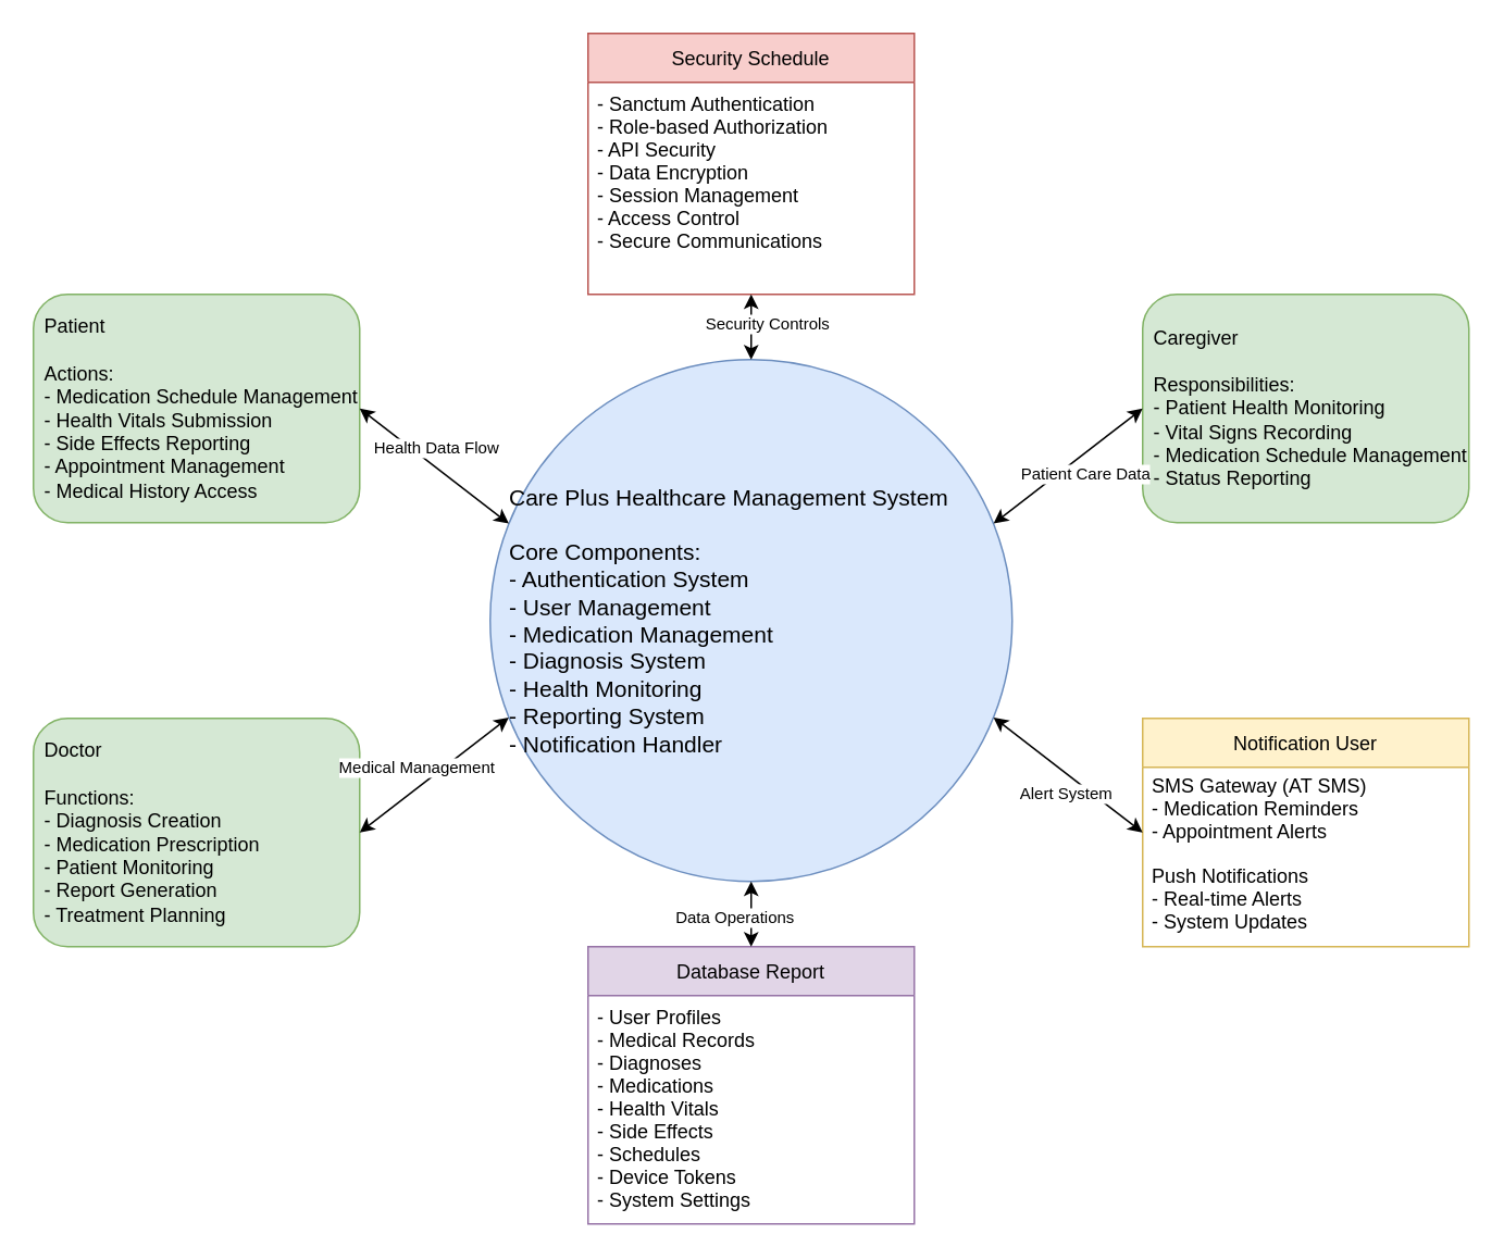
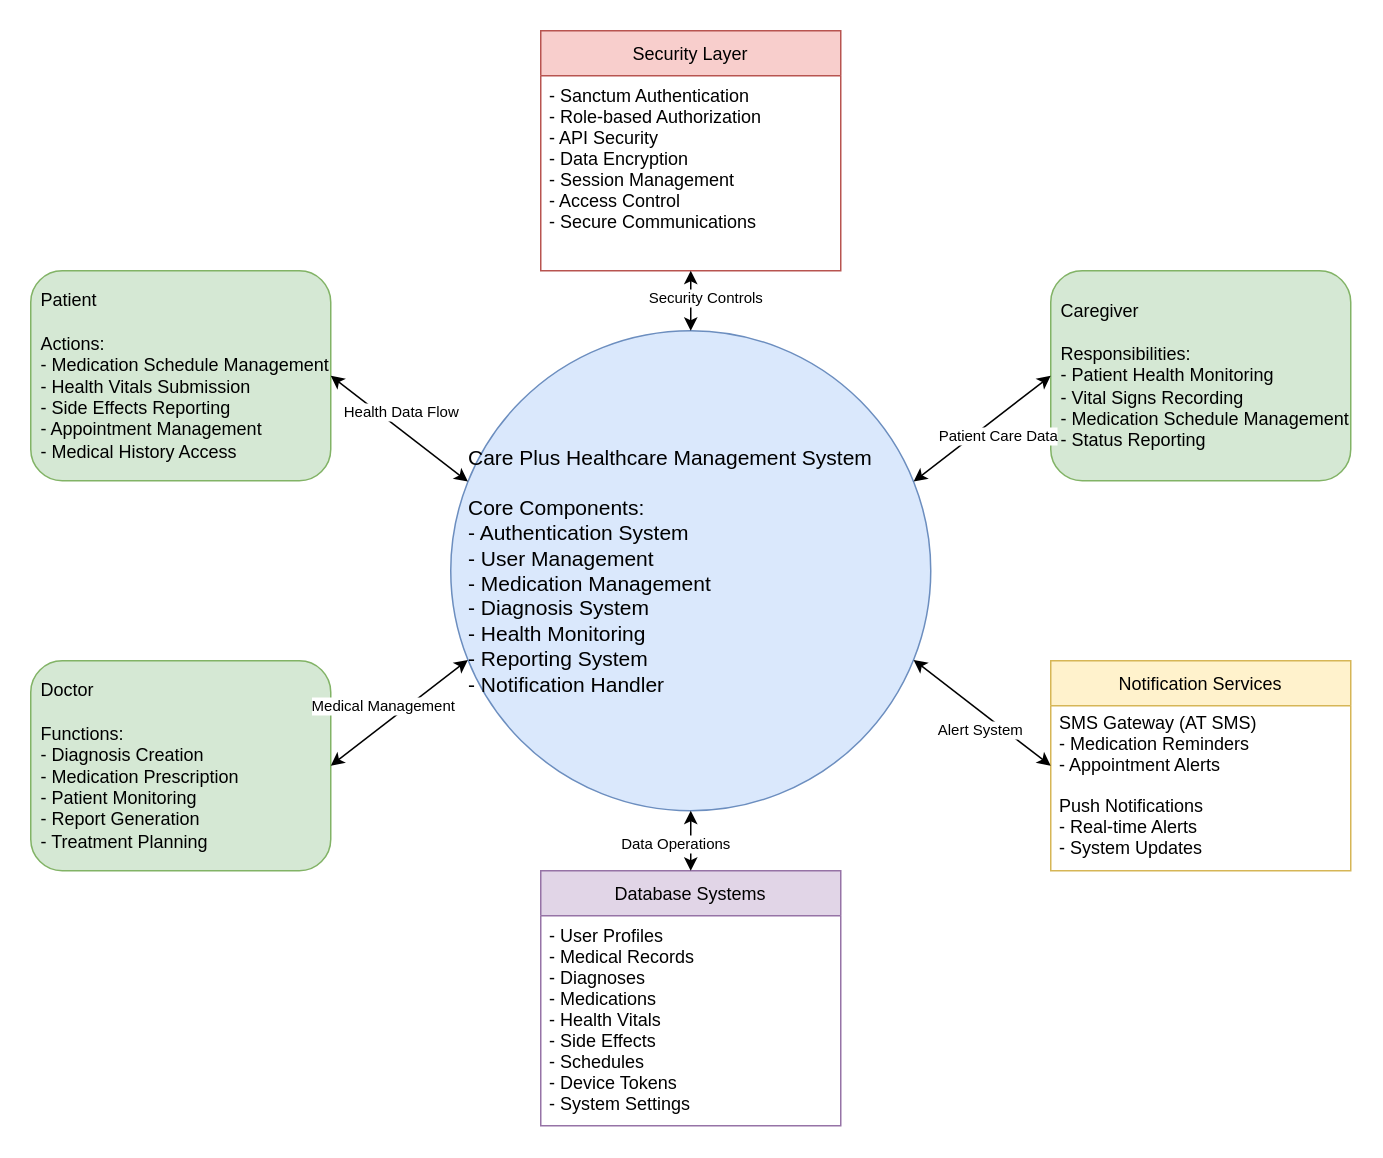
  <mxCell id="0" />
  <mxCell id="1" parent="0" />
  <mxCell id="2" value="Care Plus Healthcare Management System&#10;&#10;Core Components:&#10;- Authentication System&#10;- User Management&#10;- Medication Management&#10;- Diagnosis System&#10;- Health Monitoring&#10;- Reporting System&#10;- Notification Handler" style="ellipse;whiteSpace=wrap;html=1;aspect=fixed;fillColor=#dae8fc;strokeColor=#6c8ebf;fontSize=14;align=left;spacingLeft=10" parent="1" vertex="1"><mxGeometry x="300" y="220" width="320" height="320" as="geometry" /></mxCell>
  <mxCell id="3" value="Patient&#10;&#10;Actions:&#10;- Medication Schedule Management&#10;- Health Vitals Submission&#10;- Side Effects Reporting&#10;- Appointment Management&#10;- Medical History Access" style="rounded=1;whiteSpace=wrap;html=1;fillColor=#d5e8d4;strokeColor=#82b366;fontSize=12;align=left;spacingLeft=5" parent="1" vertex="1"><mxGeometry x="20" y="180" width="200" height="140" as="geometry" /></mxCell>
  <mxCell id="4" value="Doctor&#10;&#10;Functions:&#10;- Diagnosis Creation&#10;- Medication Prescription&#10;- Patient Monitoring&#10;- Report Generation&#10;- Treatment Planning" style="rounded=1;whiteSpace=wrap;html=1;fillColor=#d5e8d4;strokeColor=#82b366;fontSize=12;align=left;spacingLeft=5" parent="1" vertex="1"><mxGeometry x="20" y="440" width="200" height="140" as="geometry" /></mxCell>
  <mxCell id="5" value="Caregiver&#10;&#10;Responsibilities:&#10;- Patient Health Monitoring&#10;- Vital Signs Recording&#10;- Medication Schedule Management&#10;- Status Reporting" style="rounded=1;whiteSpace=wrap;html=1;fillColor=#d5e8d4;strokeColor=#82b366;fontSize=12;align=left;spacingLeft=5" parent="1" vertex="1"><mxGeometry x="700" y="180" width="200" height="140" as="geometry" /></mxCell>
- <mxCell id="6" value="Notification User" style="swimlane;fontStyle=0;childLayout=stackLayout;horizontal=1;startSize=30;horizontalStack=0;resizeParent=1;resizeParentMax=0;resizeLast=0;collapsible=1;marginBottom=0;fillColor=#fff2cc;strokeColor=#d6b656;" parent="1" vertex="1"><mxGeometry x="700" y="440" width="200" height="140" as="geometry" /></mxCell>
+ <mxCell id="6" value="Notification Services" style="swimlane;fontStyle=0;childLayout=stackLayout;horizontal=1;startSize=30;horizontalStack=0;resizeParent=1;resizeParentMax=0;resizeLast=0;collapsible=1;marginBottom=0;fillColor=#fff2cc;strokeColor=#d6b656;" parent="1" vertex="1"><mxGeometry x="700" y="440" width="200" height="140" as="geometry" /></mxCell>
  <mxCell id="7" value="SMS Gateway (AT SMS)&#10;- Medication Reminders&#10;- Appointment Alerts" style="text;strokeColor=none;fillColor=none;align=left;verticalAlign=middle;spacingLeft=4;spacingRight=4;overflow=hidden;points=[[0,0.5],[1,0.5]];portConstraint=eastwest;rotatable=0;" parent="6" vertex="1"><mxGeometry y="30" width="200" height="50" as="geometry" /></mxCell>
  <mxCell id="8" value="Push Notifications&#10;- Real-time Alerts&#10;- System Updates" style="text;strokeColor=none;fillColor=none;align=left;verticalAlign=middle;spacingLeft=4;spacingRight=4;overflow=hidden;points=[[0,0.5],[1,0.5]];portConstraint=eastwest;rotatable=0;" parent="6" vertex="1"><mxGeometry y="80" width="200" height="60" as="geometry" /></mxCell>
- <mxCell id="9" value="Database Report" style="swimlane;fontStyle=0;childLayout=stackLayout;horizontal=1;startSize=30;horizontalStack=0;resizeParent=1;resizeParentMax=0;resizeLast=0;collapsible=1;marginBottom=0;fillColor=#e1d5e7;strokeColor=#9673a6;" parent="1" vertex="1"><mxGeometry x="360" y="580" width="200" height="170" as="geometry" /></mxCell>
+ <mxCell id="9" value="Database Systems" style="swimlane;fontStyle=0;childLayout=stackLayout;horizontal=1;startSize=30;horizontalStack=0;resizeParent=1;resizeParentMax=0;resizeLast=0;collapsible=1;marginBottom=0;fillColor=#e1d5e7;strokeColor=#9673a6;" parent="1" vertex="1"><mxGeometry x="360" y="580" width="200" height="170" as="geometry" /></mxCell>
  <mxCell id="10" value="- User Profiles&#10;- Medical Records&#10;- Diagnoses&#10;- Medications&#10;- Health Vitals&#10;- Side Effects&#10;- Schedules&#10;- Device Tokens&#10;- System Settings" style="text;strokeColor=none;fillColor=none;align=left;verticalAlign=top;spacingLeft=4;spacingRight=4;overflow=hidden;points=[[0,0.5],[1,0.5]];portConstraint=eastwest;rotatable=0;" parent="9" vertex="1"><mxGeometry y="30" width="200" height="140" as="geometry" /></mxCell>
- <mxCell id="11" value="Security Schedule" style="swimlane;fontStyle=0;childLayout=stackLayout;horizontal=1;startSize=30;horizontalStack=0;resizeParent=1;resizeParentMax=0;resizeLast=0;collapsible=1;marginBottom=0;fillColor=#f8cecc;strokeColor=#b85450;" parent="1" vertex="1"><mxGeometry x="360" y="20" width="200" height="160" as="geometry" /></mxCell>
+ <mxCell id="11" value="Security Layer" style="swimlane;fontStyle=0;childLayout=stackLayout;horizontal=1;startSize=30;horizontalStack=0;resizeParent=1;resizeParentMax=0;resizeLast=0;collapsible=1;marginBottom=0;fillColor=#f8cecc;strokeColor=#b85450;" parent="1" vertex="1"><mxGeometry x="360" y="20" width="200" height="160" as="geometry" /></mxCell>
  <mxCell id="12" value="- Sanctum Authentication&#10;- Role-based Authorization&#10;- API Security&#10;- Data Encryption&#10;- Session Management&#10;- Access Control&#10;- Secure Communications" style="text;strokeColor=none;fillColor=none;align=left;verticalAlign=top;spacingLeft=4;spacingRight=4;overflow=hidden;points=[[0,0.5],[1,0.5]];portConstraint=eastwest;rotatable=0;" parent="11" vertex="1"><mxGeometry y="30" width="200" height="130" as="geometry" /></mxCell>
  <mxCell id="13" value="Health Data Flow" style="endArrow=classic;startArrow=classic;html=1;exitX=1;exitY=0.5;entryX=0;entryY=0.3;curved=1;fontSize=10;" parent="1" source="3" target="2" edge="1"><mxGeometry x="-0.1" y="10" relative="1" as="geometry"><mxPoint as="offset" /></mxGeometry></mxCell>
  <mxCell id="14" value="Medical Management" style="endArrow=classic;startArrow=classic;html=1;exitX=1;exitY=0.5;entryX=0;entryY=0.7;curved=1;fontSize=10;" parent="1" source="4" target="2" edge="1"><mxGeometry x="-0.1" y="10" relative="1" as="geometry"><mxPoint as="offset" /></mxGeometry></mxCell>
  <mxCell id="15" value="Patient Care Data" style="endArrow=classic;startArrow=classic;html=1;exitX=0;exitY=0.5;entryX=1;entryY=0.3;curved=1;fontSize=10;" parent="1" source="5" target="2" edge="1"><mxGeometry x="-0.1" y="10" relative="1" as="geometry"><mxPoint as="offset" /></mxGeometry></mxCell>
  <mxCell id="16" value="Alert System" style="endArrow=classic;startArrow=classic;html=1;exitX=0;exitY=0.5;entryX=1;entryY=0.7;curved=1;fontSize=10;" parent="1" source="6" target="2" edge="1"><mxGeometry x="-0.1" y="10" relative="1" as="geometry"><mxPoint as="offset" /></mxGeometry></mxCell>
  <mxCell id="17" value="Data Operations" style="endArrow=classic;startArrow=classic;html=1;exitX=0.5;exitY=0;entryX=0.5;entryY=1;fontSize=10;" parent="1" source="9" target="2" edge="1"><mxGeometry x="-0.1" y="10" relative="1" as="geometry"><mxPoint as="offset" /></mxGeometry></mxCell>
  <mxCell id="18" value="Security Controls" style="endArrow=classic;startArrow=classic;html=1;exitX=0.5;exitY=1;entryX=0.5;entryY=0;fontSize=10;" parent="1" source="11" target="2" edge="1"><mxGeometry x="-0.1" y="10" relative="1" as="geometry"><mxPoint as="offset" /></mxGeometry></mxCell>
